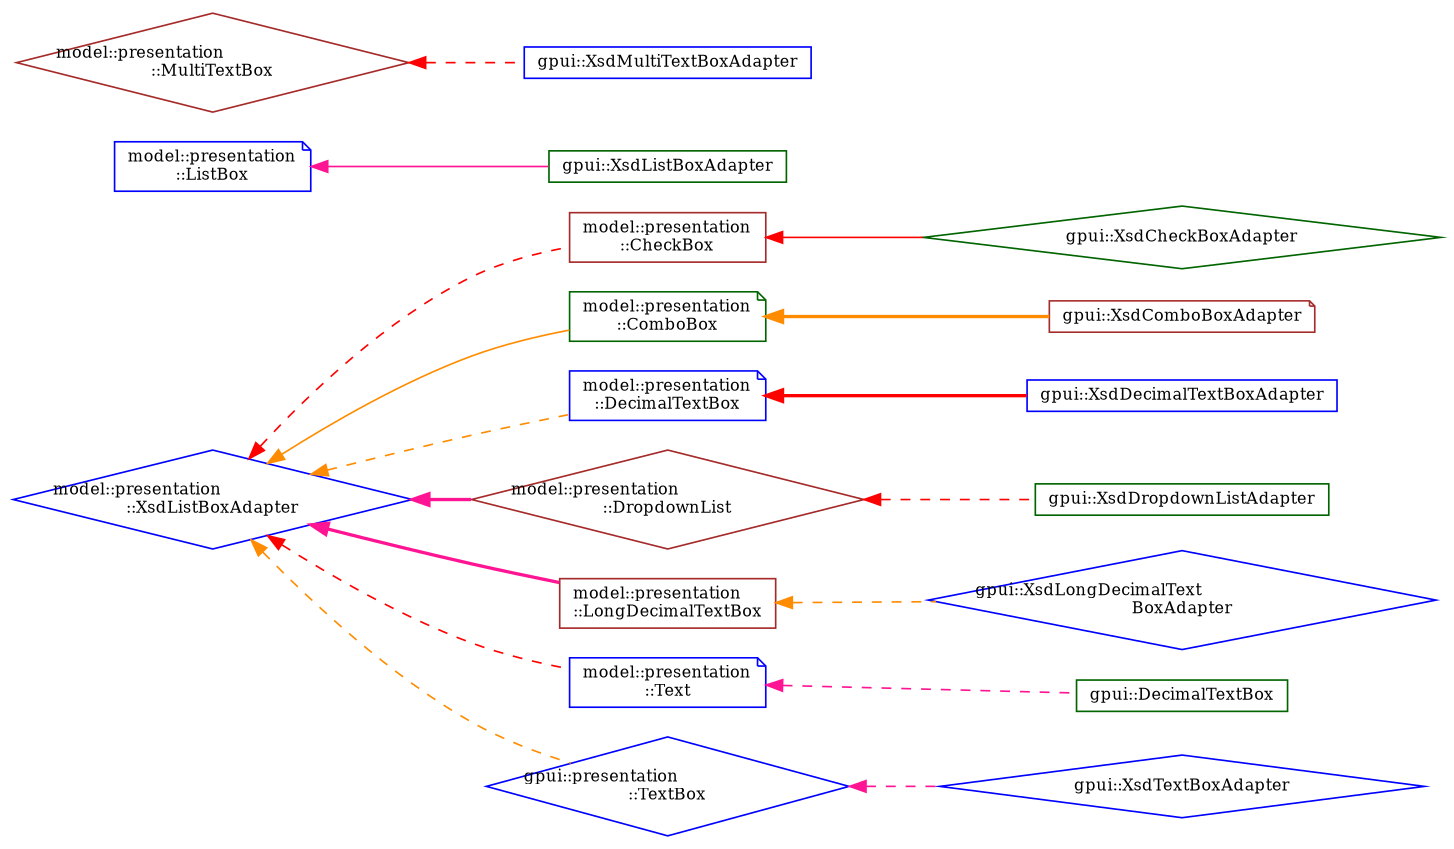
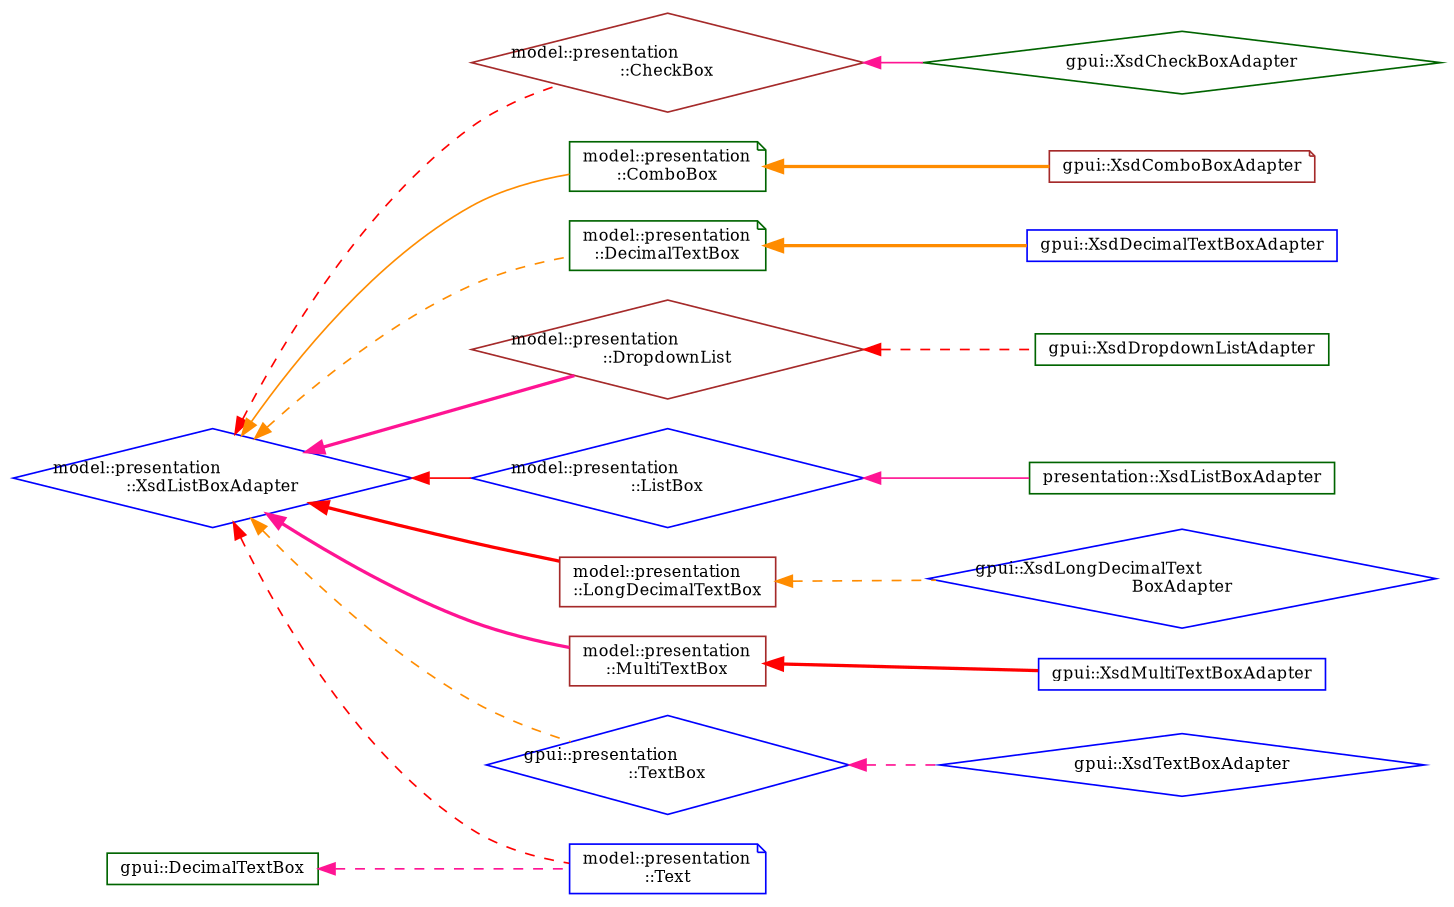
  digraph {
    fontname="DejaVu Serif"
    rankdir=LR
    node [color=blue fillcolor=white fontname="DejaVu Serif" fontsize=10 shape=diamond style=filled]
    edge [color=red dir=back fontname="DejaVu Serif" fontsize=10 labelfontname=Helvetica labelfontsize=10 style=dashed]
    n1 [height=0.2 label="model::presentation\l::XsdListBoxAdapter" width=0.4]
-   n2 [color=brown height=0.2 label="model::presentation\l::CheckBox" shape=box width=0.4]
+   n2 [color=brown height=0.2 label="model::presentation\l::CheckBox" width=0.4]
    n3 [color=darkgreen height=0.2 label="model::presentation\l::ComboBox" shape=note width=0.4]
-   n4 [height=0.2 label="model::presentation\l::DecimalTextBox" shape=note width=0.4]
+   n4 [color=darkgreen height=0.2 label="model::presentation\l::DecimalTextBox" shape=note width=0.4]
    n5 [color=brown height=0.2 label="model::presentation\l::DropdownList" width=0.4]
-   n6 [height=0.2 label="model::presentation\l::ListBox" shape=note width=0.4]
+   n6 [height=0.2 label="model::presentation\l::ListBox" width=0.4]
    n7 [color=brown height=0.2 label="model::presentation\l::LongDecimalTextBox" shape=box width=0.4]
-   n8 [color=brown height=0.2 label="model::presentation\l::MultiTextBox" width=0.4]
+   n8 [color=brown height=0.2 label="model::presentation\l::MultiTextBox" shape=box width=0.4]
    n9 [height=0.2 label="model::presentation\l::Text" shape=note width=0.4]
    n10 [height=0.2 label="gpui::presentation\l::TextBox" width=0.4]
    n11 [color=darkgreen height=0.2 label="gpui::XsdCheckBoxAdapter" width=0.4]
    n12 [color=brown height=0.2 label="gpui::XsdComboBoxAdapter" shape=note width=0.4]
    n13 [height=0.2 label="gpui::XsdDecimalTextBoxAdapter" shape=box width=0.4]
    n14 [color=darkgreen height=0.2 label="gpui::XsdDropdownListAdapter" shape=box width=0.4]
-   n15 [color=darkgreen height=0.2 label="gpui::XsdListBoxAdapter" shape=box width=0.4]
+   n15 [color=darkgreen height=0.2 label="presentation::XsdListBoxAdapter" shape=box width=0.4]
    n16 [height=0.2 label="gpui::XsdLongDecimalText\lBoxAdapter" width=0.4]
    n17 [height=0.2 label="gpui::XsdMultiTextBoxAdapter" shape=box width=0.4]
    n18 [color=darkgreen height=0.2 label="gpui::DecimalTextBox" shape=box width=0.4]
    n19 [height=0.2 label="gpui::XsdTextBoxAdapter" width=0.4]
    n1 -> n2
    n1 -> n3 [color=darkorange style=solid]
    n1 -> n4 [color=darkorange]
    n1 -> n5 [color=deeppink style=bold]
-   n1 -> n7 [color=deeppink style=bold]
+   n1 -> n6 [style=solid]
+   n1 -> n7 [style=bold]
+   n1 -> n8 [color=deeppink style=bold]
    n1 -> n9
    n1 -> n10 [color=darkorange]
-   n2 -> n11 [style=solid]
+   n2 -> n11 [color=deeppink style=solid]
    n3 -> n12 [color=darkorange style=bold]
-   n4 -> n13 [style=bold]
+   n4 -> n13 [color=darkorange style=bold]
    n5 -> n14
    n6 -> n15 [color=deeppink style=solid]
    n7 -> n16 [color=darkorange]
-   n8 -> n17
-   n9 -> n18 [color=deeppink]
+   n8 -> n17 [style=bold]
+   n18 -> n9 [color=deeppink]
    n10 -> n19 [color=deeppink]
  }
